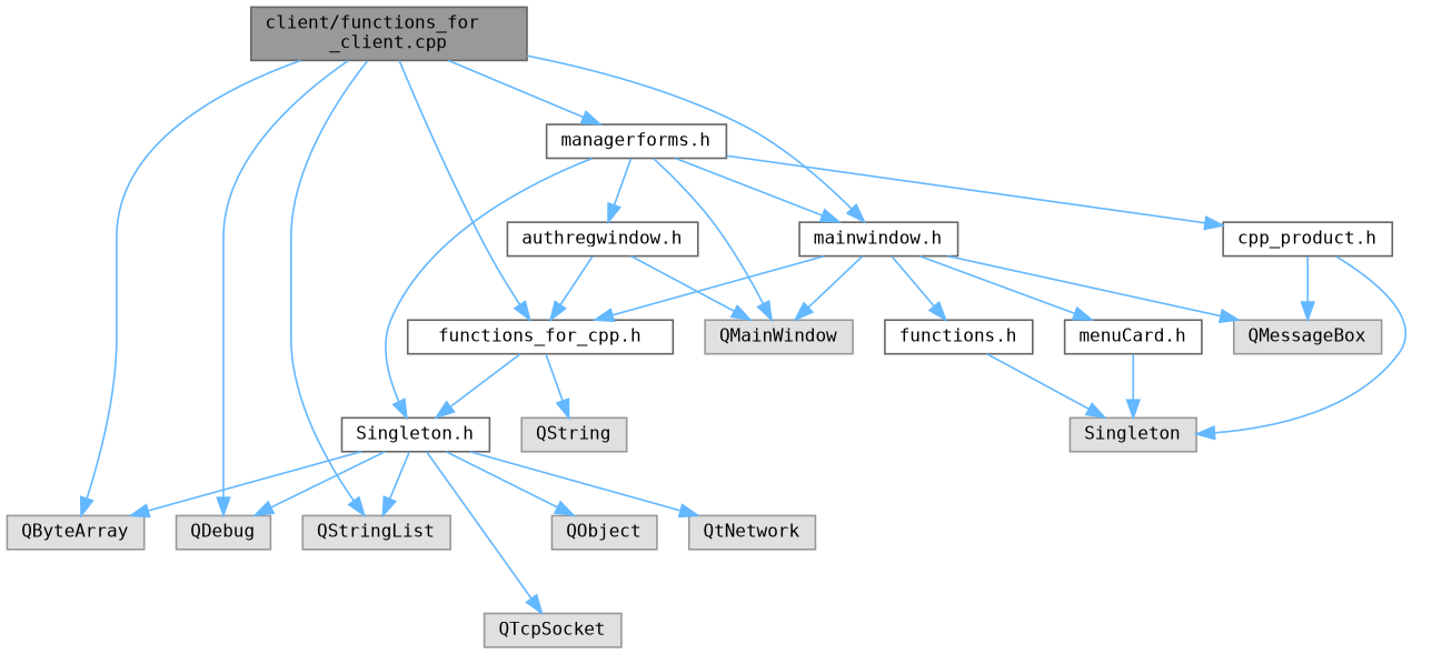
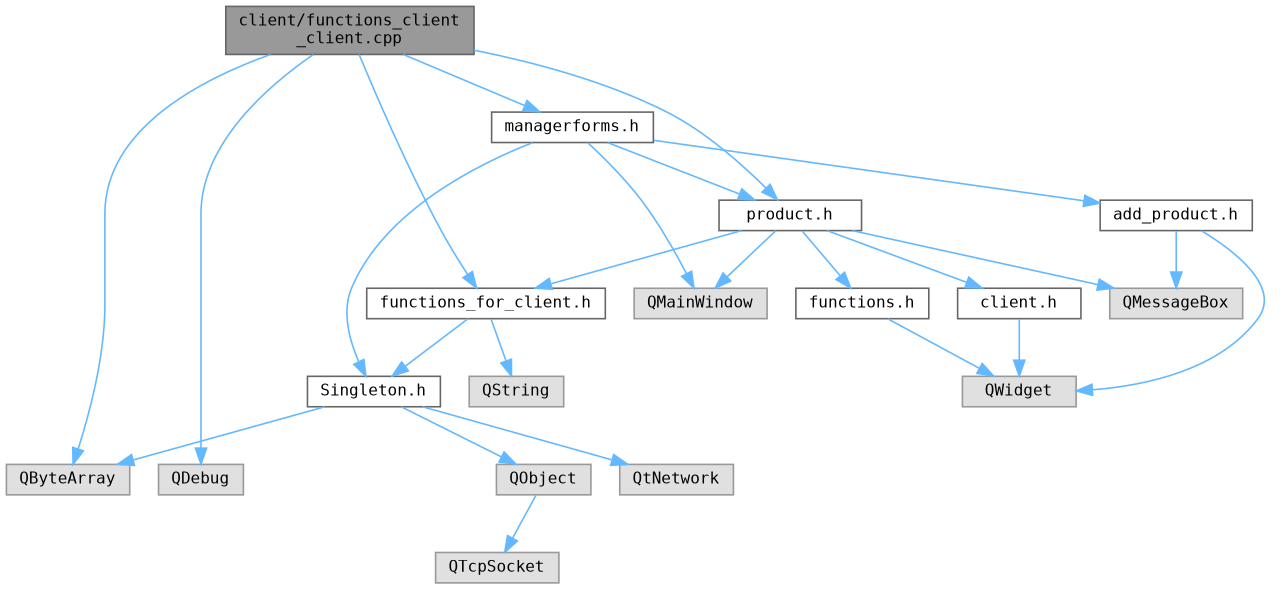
  digraph {
    fontname="DejaVu Sans Mono"
    node [color=grey60 fillcolor="#E0E0E0" fontname="DejaVu Sans Mono" fontsize=10 shape=box style=filled]
    edge [color=steelblue1 fontname="DejaVu Sans Mono" fontsize=10 labelfontname=Helvetica labelfontsize=10 style=solid]
-   n1 [color=gray40 fillcolor=grey60 fontcolor=black height=0.2 label="client/functions_for\l_client.cpp" width=0.4]
-   n2 [color=grey40 fillcolor=white height=0.2 label="functions_for_cpp.h" width=0.4]
+   n1 [color=gray40 fillcolor=grey60 fontcolor=black height=0.2 label="client/functions_client\l_client.cpp" width=0.4]
+   n2 [color=grey40 fillcolor=white height=0.2 label="functions_for_client.h" width=0.4]
    n3 [height=0.2 label=QByteArray width=0.4]
    n4 [height=0.2 label=QDebug width=0.4]
-   n5 [height=0.2 label=QStringList width=0.4]
-   n6 [color=grey40 fillcolor=white height=0.2 label="mainwindow.h" width=0.4]
+   n6 [color=grey40 fillcolor=white height=0.2 label="product.h" width=0.4]
    n7 [color=grey40 fillcolor=white height=0.2 label="managerforms.h" width=0.4]
    n8 [height=0.2 label=QString width=0.4]
    n9 [color=grey40 fillcolor=white height=0.2 label="Singleton.h" width=0.4]
    n10 [height=0.2 label=QMainWindow width=0.4]
    n11 [color=grey40 fillcolor=white height=0.2 label="functions.h" width=0.4]
-   n12 [color=grey40 fillcolor=white height=0.2 label="menuCard.h" width=0.4]
+   n12 [color=grey40 fillcolor=white height=0.2 label="client.h" width=0.4]
    n13 [height=0.2 label=QMessageBox width=0.4]
-   n14 [color=grey40 fillcolor=white height=0.2 label="cpp_product.h" width=0.4]
-   n15 [color=grey40 fillcolor=white height=0.2 label="authregwindow.h" width=0.4]
+   n14 [color=grey40 fillcolor=white height=0.2 label="add_product.h" width=0.4]
    n16 [height=0.2 label=QObject width=0.4]
    n17 [height=0.2 label=QTcpSocket width=0.4]
    n18 [height=0.2 label=QtNetwork width=0.4]
-   n19 [height=0.2 label=Singleton width=0.4]
+   n19 [height=0.2 label=QWidget width=0.4]
    n1 -> n2
    n1 -> n3
    n1 -> n4
-   n1 -> n5
    n1 -> n6
    n1 -> n7
    n2 -> n8
    n2 -> n9
    n6 -> n2
    n6 -> n10
    n6 -> n11
    n6 -> n12
    n6 -> n13
    n7 -> n6
    n7 -> n9
    n7 -> n10
    n7 -> n14
-   n7 -> n15
    n9 -> n3
-   n9 -> n4
-   n9 -> n5
    n9 -> n16
-   n9 -> n17
+   n16 -> n17
    n9 -> n18
    n11 -> n19
    n12 -> n19
    n14 -> n13
    n14 -> n19
-   n15 -> n2
-   n15 -> n10
  }
